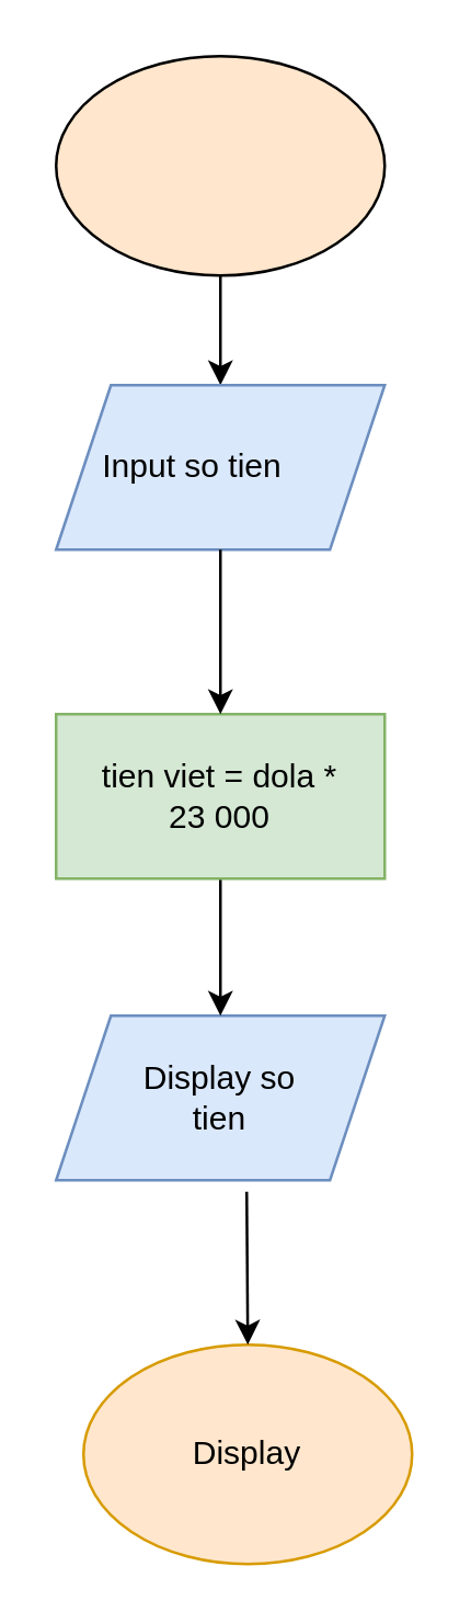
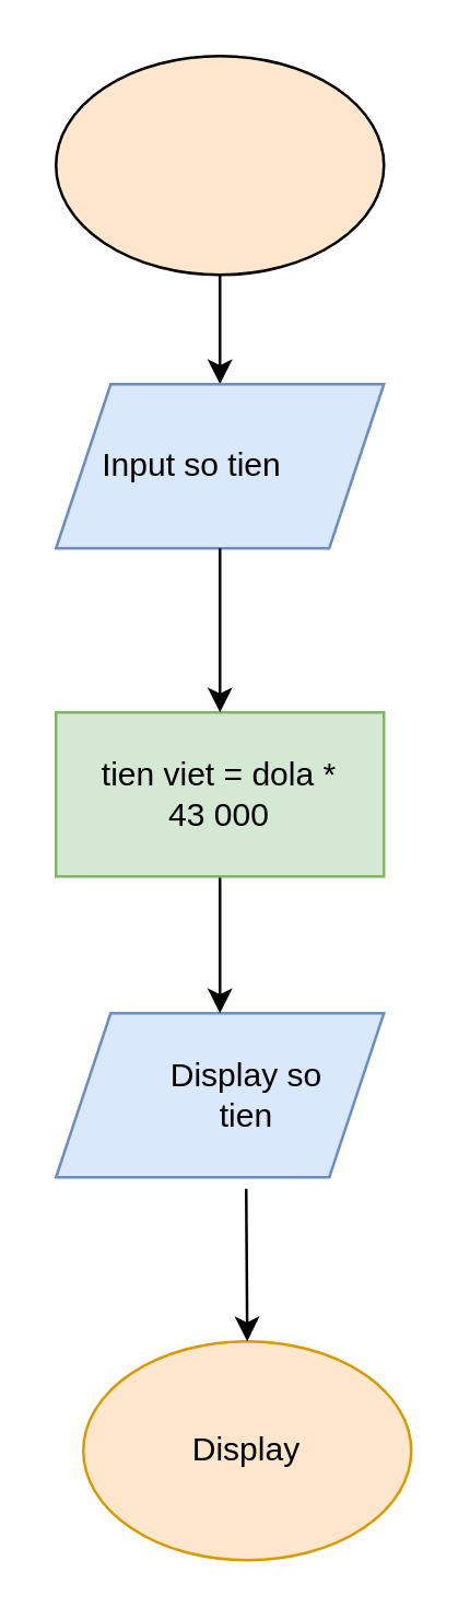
  <mxCell id="0" />
  <mxCell id="1" parent="0" />
  <mxCell id="2" value="" style="edgeStyle=orthogonalEdgeStyle;rounded=0;orthogonalLoop=1;jettySize=auto;html=1;" parent="1" source="3" target="4" edge="1"><mxGeometry relative="1" as="geometry" /></mxCell>
  <mxCell id="3" value="" style="ellipse;whiteSpace=wrap;html=1;fillColor=#ffe6cc;strokeColor=#000000;" parent="1" vertex="1"><mxGeometry x="20" y="20" width="120" height="80" as="geometry" /></mxCell>
  <mxCell id="4" value="" style="shape=parallelogram;perimeter=parallelogramPerimeter;whiteSpace=wrap;html=1;fixedSize=1;fillColor=#dae8fc;strokeColor=#6c8ebf;" parent="1" vertex="1"><mxGeometry x="20" y="140" width="120" height="60" as="geometry" /></mxCell>
  <mxCell id="5" value="" style="shape=parallelogram;perimeter=parallelogramPerimeter;whiteSpace=wrap;html=1;fixedSize=1;fillColor=#dae8fc;strokeColor=#6c8ebf;" parent="1" vertex="1"><mxGeometry x="20" y="370" width="120" height="60" as="geometry" /></mxCell>
  <mxCell id="6" value="" style="edgeStyle=orthogonalEdgeStyle;rounded=0;orthogonalLoop=1;jettySize=auto;html=1;" parent="1" source="7" target="5" edge="1"><mxGeometry relative="1" as="geometry" /></mxCell>
  <mxCell id="7" value="" style="rounded=0;whiteSpace=wrap;html=1;fillColor=#d5e8d4;strokeColor=#82b366;" parent="1" vertex="1"><mxGeometry x="20" y="260" width="120" height="60" as="geometry" /></mxCell>
  <mxCell id="8" value="" style="endArrow=classic;html=1;entryX=0.5;entryY=0;entryDx=0;entryDy=0;exitX=0.5;exitY=1;exitDx=0;exitDy=0;" parent="1" source="4" target="7" edge="1"><mxGeometry width="50" height="50" relative="1" as="geometry"><mxPoint x="50" y="260" as="sourcePoint" /><mxPoint x="100" y="210" as="targetPoint" /></mxGeometry></mxCell>
- <mxCell id="9" value="Display so tien" style="text;html=1;strokeColor=none;fillColor=none;align=center;verticalAlign=middle;whiteSpace=wrap;rounded=0;" parent="1" vertex="1"><mxGeometry x="40" y="380" width="80" height="40" as="geometry" /></mxCell>
+ <mxCell id="9" value="Display so tien" style="text;html=1;strokeColor=none;fillColor=none;align=center;verticalAlign=middle;whiteSpace=wrap;rounded=0;" parent="1" vertex="1"><mxGeometry x="50" y="380" width="80" height="40" as="geometry" /></mxCell>
  <mxCell id="10" value="Input so tien" style="text;html=1;strokeColor=none;fillColor=none;align=center;verticalAlign=middle;whiteSpace=wrap;rounded=0;" parent="1" vertex="1"><mxGeometry x="30" y="150" width="80" height="40" as="geometry" /></mxCell>
  <mxCell id="11" value="" style="ellipse;whiteSpace=wrap;html=1;strokeColor=#d79b00;fillColor=#ffe6cc;" parent="1" vertex="1"><mxGeometry x="30" y="490" width="120" height="80" as="geometry" /></mxCell>
  <mxCell id="12" value="" style="endArrow=classic;html=1;entryX=0.5;entryY=0;entryDx=0;entryDy=0;exitX=0.58;exitY=1.07;exitDx=0;exitDy=0;exitPerimeter=0;" parent="1" source="5" target="11" edge="1"><mxGeometry width="50" height="50" relative="1" as="geometry"><mxPoint x="60" y="490" as="sourcePoint" /><mxPoint x="110" y="440" as="targetPoint" /></mxGeometry></mxCell>
  <mxCell id="13" value="Display" style="text;html=1;strokeColor=none;fillColor=none;align=center;verticalAlign=middle;whiteSpace=wrap;rounded=0;" parent="1" vertex="1"><mxGeometry x="50" y="500" width="80" height="60" as="geometry" /></mxCell>
- <mxCell id="14" value="tien viet = dola * 23 000" style="text;html=1;strokeColor=none;fillColor=none;align=center;verticalAlign=middle;whiteSpace=wrap;rounded=0;" vertex="1" parent="1"><mxGeometry x="30" y="270" width="100" height="40" as="geometry" /></mxCell>
+ <mxCell id="14" value="tien viet = dola * 43 000" style="text;html=1;strokeColor=none;fillColor=none;align=center;verticalAlign=middle;whiteSpace=wrap;rounded=0;" vertex="1" parent="1"><mxGeometry x="30" y="270" width="100" height="40" as="geometry" /></mxCell>
